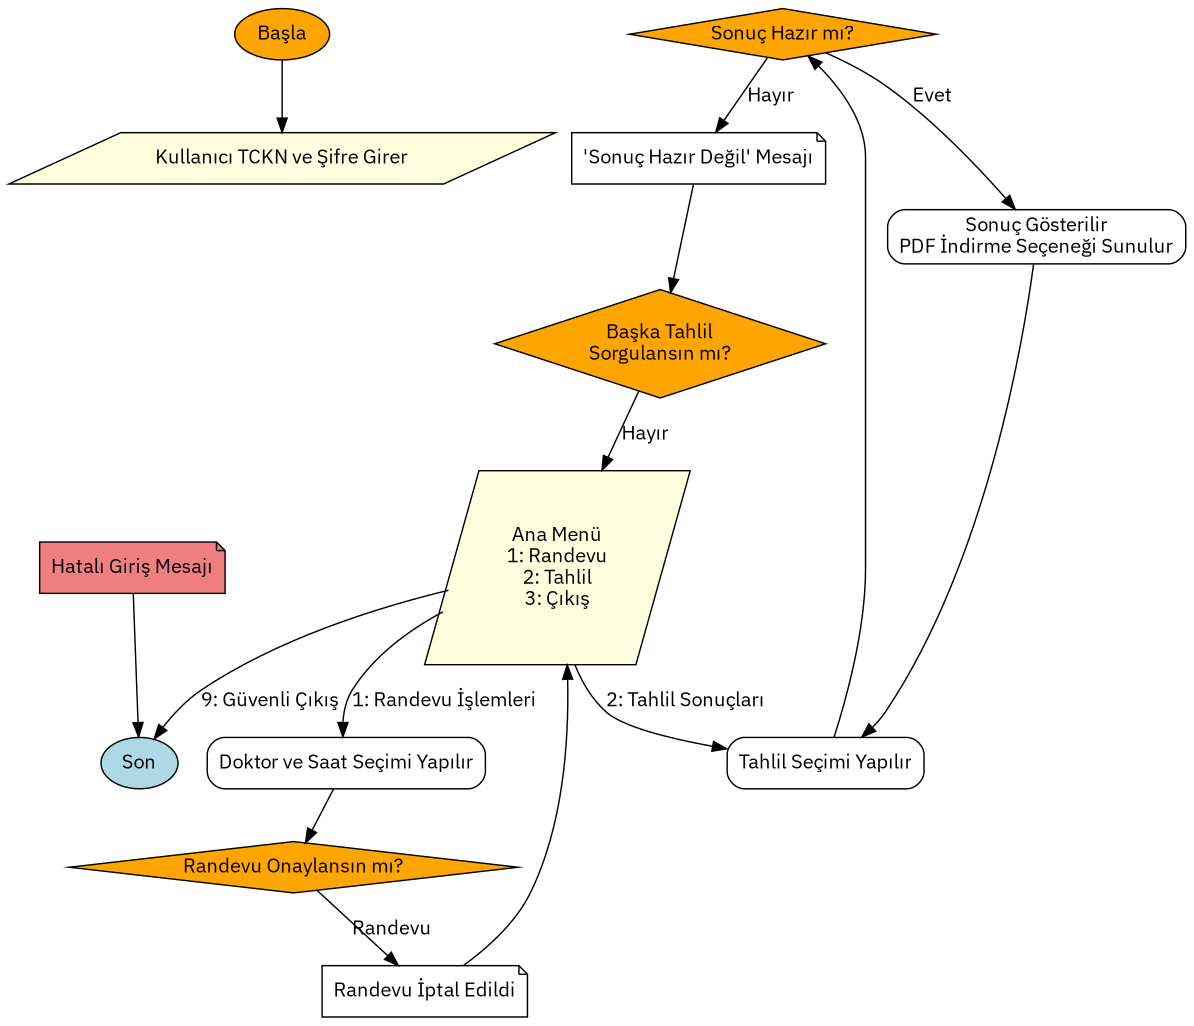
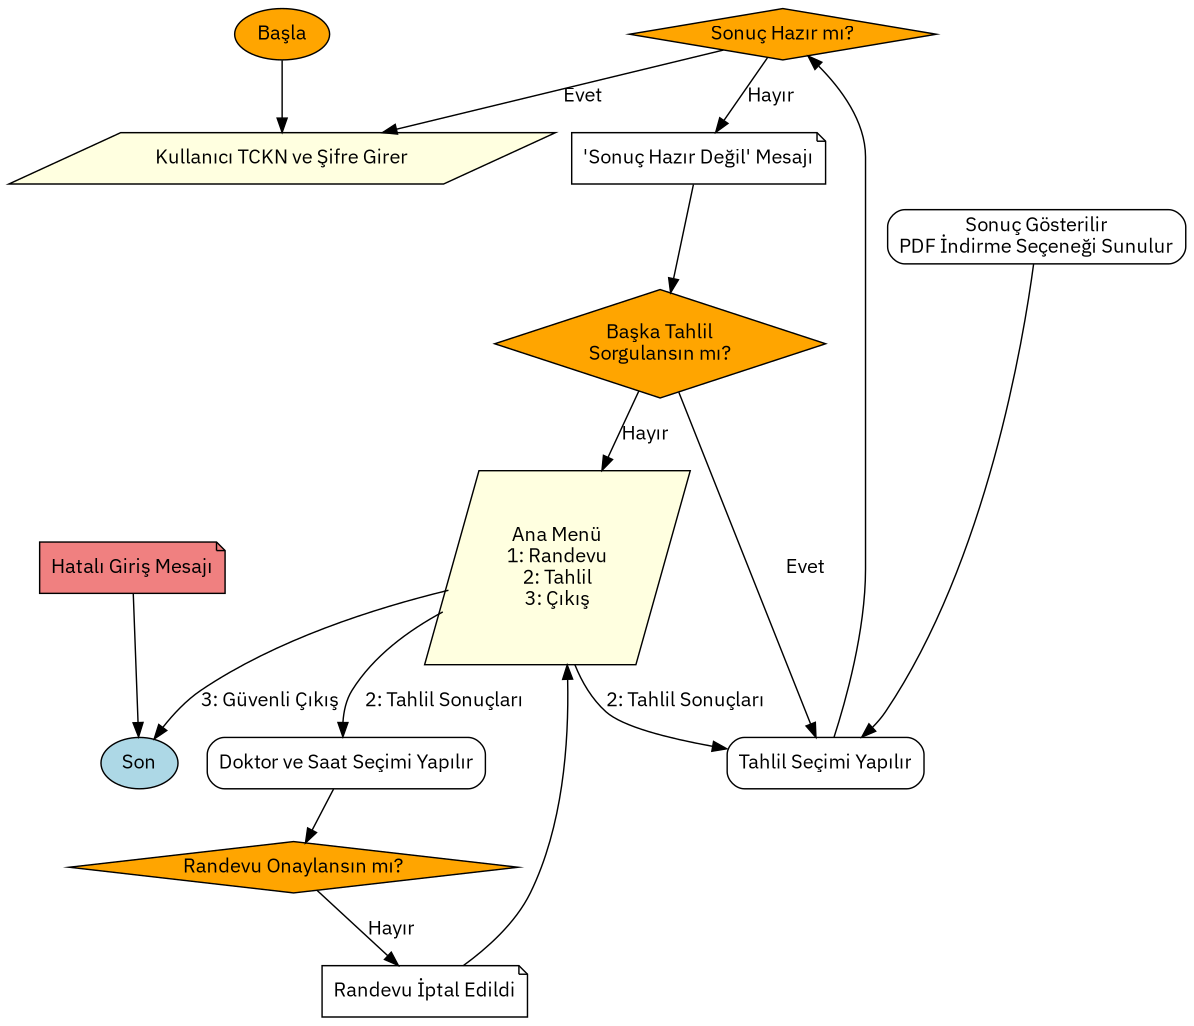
  digraph {
    fontname="IBM Plex Sans"
    rankdir=TB
    node [fontname="IBM Plex Sans" shape=note style=filled]
    edge [fontname="IBM Plex Sans"]
    n1 [fillcolor=orange label="Başla" shape=ellipse]
    n2 [fillcolor=lightyellow label="Kullanıcı TCKN ve Şifre Girer" shape=parallelogram]
    n3 [fillcolor=lightblue label=Son shape=ellipse]
    n4 [fillcolor=lightcoral label="Hatalı Giriş Mesajı"]
    n5 [fillcolor=lightyellow label="Ana Menü\n1: Randevu\n2: Tahlil\n3: Çıkış" shape=parallelogram]
    n6 [label="Doktor ve Saat Seçimi Yapılır" shape=box style=rounded]
    n7 [label="Tahlil Seçimi Yapılır" shape=box style=rounded]
    n8 [fillcolor=orange label="Randevu Onaylansın mı?" shape=diamond]
    n9 [fillcolor=orange label="Sonuç Hazır mı?" shape=diamond]
    n10 [label="Randevu İptal Edildi" style=rounded]
    n11 [label="Sonuç Gösterilir\nPDF İndirme Seçeneği Sunulur" shape=box style=rounded]
    n12 [label="'Sonuç Hazır Değil' Mesajı" style=rounded]
    n13 [fillcolor=orange label="Başka Tahlil\nSorgulansın mı?" shape=diamond]
    n1 -> n2
    n4 -> n3
-   n5 -> n3 [label="9: Güvenli Çıkış"]
-   n5 -> n6 [label="1: Randevu İşlemleri"]
+   n5 -> n3 [label="3: Güvenli Çıkış"]
+   n5 -> n6 [label="2: Tahlil Sonuçları"]
    n5 -> n7 [label="2: Tahlil Sonuçları"]
    n6 -> n8
    n7 -> n9
-   n8 -> n10 [label=Randevu]
-   n9 -> n11 [label=Evet]
+   n8 -> n10 [label="Hayır"]
+   n9 -> n2 [label=Evet]
    n9 -> n12 [label="Hayır"]
    n10 -> n5
    n11 -> n7
    n12 -> n13
    n13 -> n5 [label="Hayır"]
+   n13 -> n7 [label=Evet]
  }
